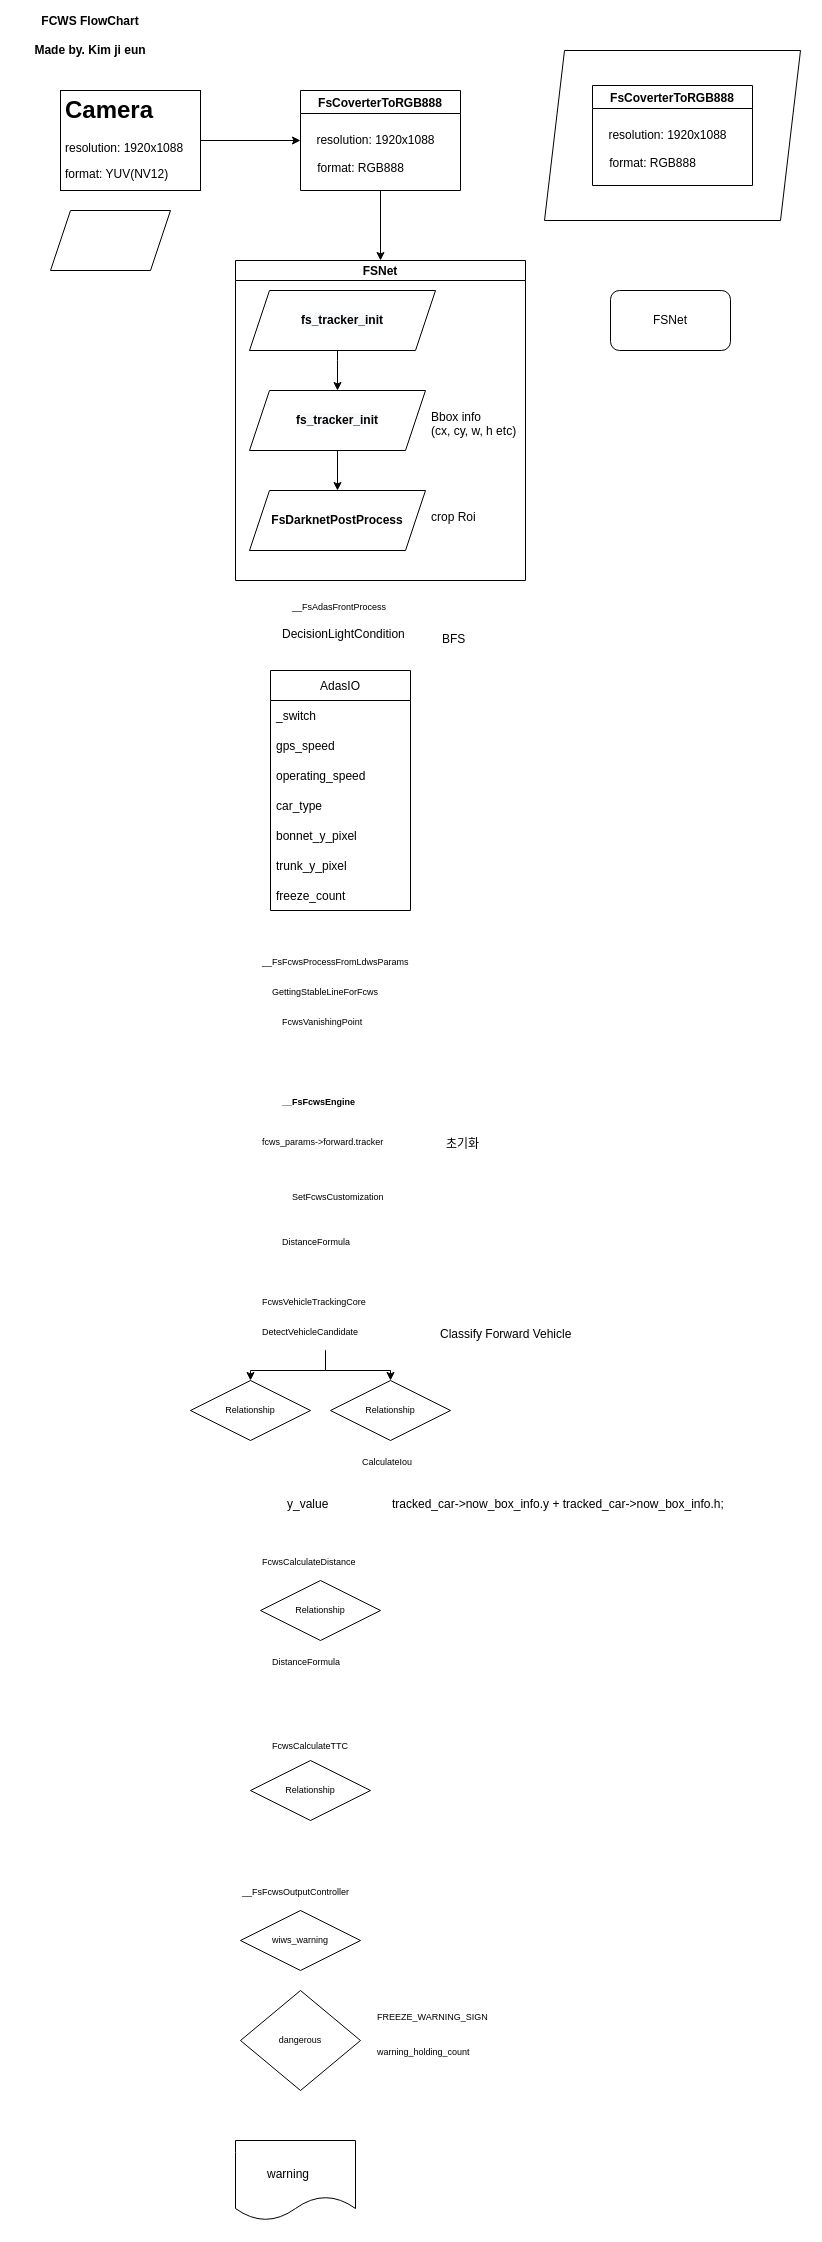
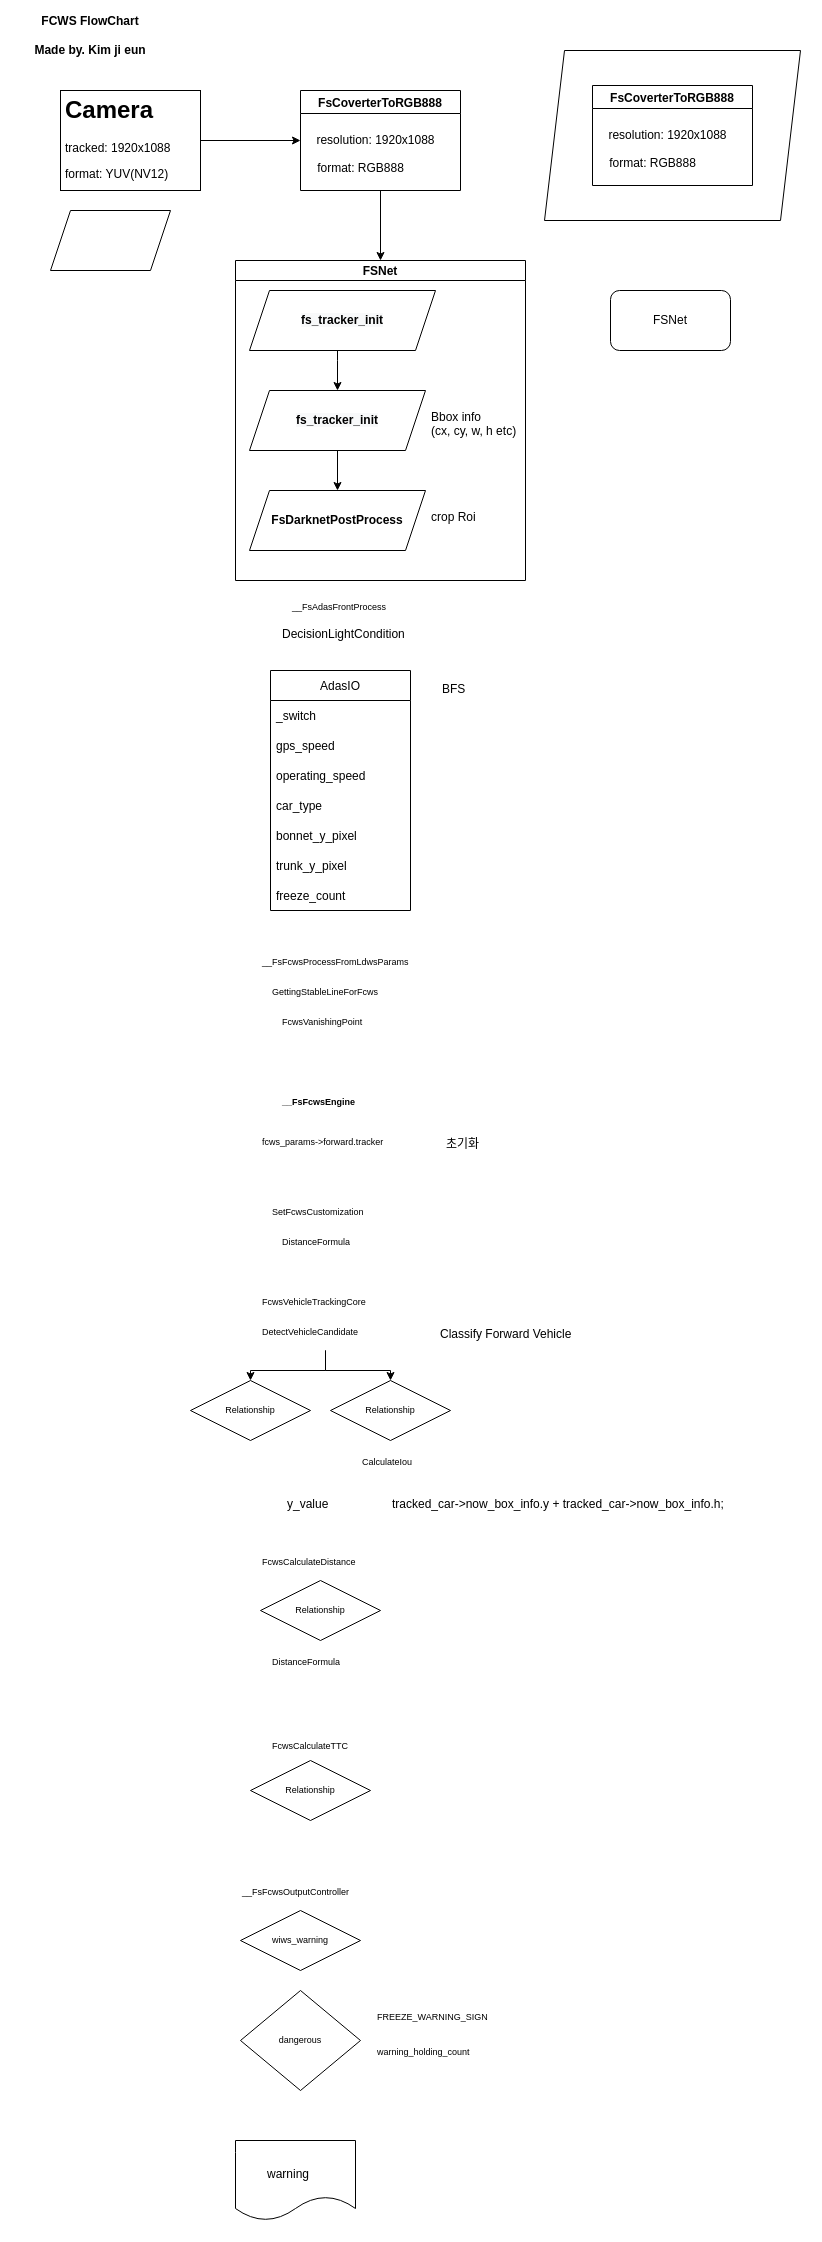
  <mxCell id="0" />
  <mxCell id="1" parent="0" />
  <mxCell id="2" value="" style="edgeStyle=orthogonalEdgeStyle;rounded=0;orthogonalLoop=1;jettySize=auto;html=1;fontSize=12;fontColor=#000000;entryX=0;entryY=0.5;entryDx=0;entryDy=0;" parent="1" source="3" target="13" edge="1"><mxGeometry relative="1" as="geometry"><mxPoint x="370" y="160" as="targetPoint" /></mxGeometry></mxCell>
- <mxCell id="3" value="&lt;h1&gt;Camera&lt;/h1&gt;&lt;p&gt;resolution: 1920x1088&lt;/p&gt;&lt;p&gt;format: YUV(NV12)&lt;/p&gt;" style="text;html=1;spacing=5;spacingTop=-20;whiteSpace=wrap;overflow=hidden;rounded=0;strokeColor=default;" parent="1" vertex="1"><mxGeometry x="60" y="90" width="140" height="100" as="geometry" /></mxCell>
+ <mxCell id="3" value="&lt;h1&gt;Camera&lt;/h1&gt;&lt;p&gt;tracked: 1920x1088&lt;/p&gt;&lt;p&gt;format: YUV(NV12)&lt;/p&gt;" style="text;html=1;spacing=5;spacingTop=-20;whiteSpace=wrap;overflow=hidden;rounded=0;strokeColor=default;" parent="1" vertex="1"><mxGeometry x="60" y="90" width="140" height="100" as="geometry" /></mxCell>
  <mxCell id="4" value="AdasIO" style="swimlane;fontStyle=0;childLayout=stackLayout;horizontal=1;startSize=30;horizontalStack=0;resizeParent=1;resizeParentMax=0;resizeLast=0;collapsible=1;marginBottom=0;strokeColor=default;fillColor=none;" parent="1" vertex="1"><mxGeometry x="270" y="670" width="140" height="240" as="geometry" /></mxCell>
  <mxCell id="5" value="_switch" style="text;strokeColor=none;fillColor=none;align=left;verticalAlign=middle;spacingLeft=4;spacingRight=4;overflow=hidden;points=[[0,0.5],[1,0.5]];portConstraint=eastwest;rotatable=0;" parent="4" vertex="1"><mxGeometry y="30" width="140" height="30" as="geometry" /></mxCell>
  <mxCell id="6" value="gps_speed" style="text;strokeColor=none;fillColor=none;align=left;verticalAlign=middle;spacingLeft=4;spacingRight=4;overflow=hidden;points=[[0,0.5],[1,0.5]];portConstraint=eastwest;rotatable=0;" parent="4" vertex="1"><mxGeometry y="60" width="140" height="30" as="geometry" /></mxCell>
  <mxCell id="7" value="operating_speed" style="text;strokeColor=none;fillColor=none;align=left;verticalAlign=middle;spacingLeft=4;spacingRight=4;overflow=hidden;points=[[0,0.5],[1,0.5]];portConstraint=eastwest;rotatable=0;" parent="4" vertex="1"><mxGeometry y="90" width="140" height="30" as="geometry" /></mxCell>
  <mxCell id="8" value="car_type" style="text;strokeColor=none;fillColor=none;align=left;verticalAlign=middle;spacingLeft=4;spacingRight=4;overflow=hidden;points=[[0,0.5],[1,0.5]];portConstraint=eastwest;rotatable=0;" parent="4" vertex="1"><mxGeometry y="120" width="140" height="30" as="geometry" /></mxCell>
  <mxCell id="9" value="bonnet_y_pixel" style="text;strokeColor=none;fillColor=none;align=left;verticalAlign=middle;spacingLeft=4;spacingRight=4;overflow=hidden;points=[[0,0.5],[1,0.5]];portConstraint=eastwest;rotatable=0;" parent="4" vertex="1"><mxGeometry y="150" width="140" height="30" as="geometry" /></mxCell>
  <mxCell id="10" value="trunk_y_pixel" style="text;strokeColor=none;fillColor=none;align=left;verticalAlign=middle;spacingLeft=4;spacingRight=4;overflow=hidden;points=[[0,0.5],[1,0.5]];portConstraint=eastwest;rotatable=0;" parent="4" vertex="1"><mxGeometry y="180" width="140" height="30" as="geometry" /></mxCell>
  <mxCell id="11" value="freeze_count" style="text;strokeColor=none;fillColor=none;align=left;verticalAlign=middle;spacingLeft=4;spacingRight=4;overflow=hidden;points=[[0,0.5],[1,0.5]];portConstraint=eastwest;rotatable=0;" parent="4" vertex="1"><mxGeometry y="210" width="140" height="30" as="geometry" /></mxCell>
  <mxCell id="12" value="" style="edgeStyle=orthogonalEdgeStyle;rounded=0;orthogonalLoop=1;jettySize=auto;html=1;fontSize=12;fontColor=#000000;entryX=0.5;entryY=0;entryDx=0;entryDy=0;" parent="1" source="13" target="17" edge="1"><mxGeometry relative="1" as="geometry" /></mxCell>
  <mxCell id="13" value="FsCoverterToRGB888" style="swimlane;fontColor=#000000;strokeColor=default;fillColor=none;" parent="1" vertex="1"><mxGeometry x="300" y="90" width="160" height="100" as="geometry"><mxRectangle x="350" y="80" width="160" height="23" as="alternateBounds" /></mxGeometry></mxCell>
  <mxCell id="14" value="&lt;font style=&quot;font-size: 12px;&quot;&gt;resolution: 1920x1088&lt;/font&gt;" style="text;html=1;align=center;verticalAlign=middle;resizable=0;points=[];autosize=1;strokeColor=none;fillColor=none;fontSize=12;fontColor=#000000;" parent="13" vertex="1"><mxGeometry x="10" y="40" width="130" height="20" as="geometry" /></mxCell>
  <mxCell id="15" value="&lt;font style=&quot;font-size: 12px;&quot;&gt;format: RGB888&lt;/font&gt;" style="text;html=1;align=center;verticalAlign=middle;resizable=0;points=[];autosize=1;strokeColor=none;fillColor=none;fontSize=12;fontColor=#000000;" parent="13" vertex="1"><mxGeometry x="10" y="68" width="100" height="20" as="geometry" /></mxCell>
  <mxCell id="16" value="FCWS FlowChart&lt;br&gt;&lt;br&gt;Made by. Kim ji eun" style="text;html=1;strokeColor=none;fillColor=none;align=center;verticalAlign=middle;whiteSpace=wrap;rounded=0;fontSize=12;fontColor=#000000;fontStyle=1" parent="1" vertex="1"><mxGeometry y="20" width="140" height="30" as="geometry" x="20" /></mxCell>
  <mxCell id="17" value="FSNet" style="swimlane;startSize=20;horizontal=1;containerType=tree;fontSize=12;fontColor=#000000;strokeColor=default;fillColor=none;" parent="1" vertex="1"><mxGeometry x="235" y="260" width="290" height="320" as="geometry" /></mxCell>
  <mxCell id="18" value="Bbox info&#10;(cx, cy, w, h etc)" style="text;strokeColor=none;fillColor=none;spacingLeft=4;spacingRight=4;overflow=hidden;rotatable=0;points=[[0,0.5],[1,0.5]];portConstraint=eastwest;fontSize=12;fontColor=#000000;" parent="17" vertex="1"><mxGeometry x="190" y="142.5" width="100" height="35" as="geometry" /></mxCell>
  <mxCell id="19" value="&#10;&#10;&lt;b style=&quot;color: rgb(0, 0, 0); font-family: helvetica; font-size: 12px; font-style: normal; letter-spacing: normal; text-indent: 0px; text-transform: none; word-spacing: 0px; background-color: rgb(248, 249, 250); text-align: left;&quot;&gt;fs_tracker_init&lt;/b&gt;&#10;&#10;" style="shape=parallelogram;perimeter=parallelogramPerimeter;whiteSpace=wrap;html=1;fixedSize=1;fontSize=12;fontColor=#000000;strokeColor=default;fillColor=none;" parent="17" vertex="1"><mxGeometry x="14" y="30" width="186" height="60" as="geometry" /></mxCell>
  <mxCell id="20" value="" style="edgeStyle=orthogonalEdgeStyle;rounded=0;orthogonalLoop=1;jettySize=auto;html=1;" parent="17" source="19" target="23" edge="1"><mxGeometry relative="1" as="geometry"><Array as="points"><mxPoint x="102" y="100" /><mxPoint x="102" y="100" /></Array></mxGeometry></mxCell>
  <mxCell id="21" value="&lt;b&gt;FsDarknetPostProcess&lt;/b&gt;" style="shape=parallelogram;perimeter=parallelogramPerimeter;whiteSpace=wrap;html=1;fixedSize=1;fontSize=12;fontColor=#000000;strokeColor=default;fillColor=none;" parent="17" vertex="1"><mxGeometry x="14" y="230" width="176" height="60" as="geometry" /></mxCell>
  <mxCell id="22" value="" style="edgeStyle=orthogonalEdgeStyle;rounded=0;orthogonalLoop=1;jettySize=auto;html=1;" parent="17" source="23" target="21" edge="1"><mxGeometry relative="1" as="geometry"><mxPoint x="392.0" y="310" as="sourcePoint" /></mxGeometry></mxCell>
  <mxCell id="23" value="&#10;&#10;&lt;b style=&quot;color: rgb(0, 0, 0); font-family: helvetica; font-size: 12px; font-style: normal; letter-spacing: normal; text-indent: 0px; text-transform: none; word-spacing: 0px; background-color: rgb(248, 249, 250); text-align: left;&quot;&gt;fs_tracker_init&lt;/b&gt;&#10;&#10;" style="shape=parallelogram;perimeter=parallelogramPerimeter;whiteSpace=wrap;html=1;fixedSize=1;fontSize=12;fontColor=#000000;strokeColor=default;fillColor=none;" parent="17" vertex="1"><mxGeometry x="14" y="130" width="176" height="60" as="geometry" /></mxCell>
  <mxCell id="24" value="crop Roi" style="text;strokeColor=none;fillColor=none;spacingLeft=4;spacingRight=4;overflow=hidden;rotatable=0;points=[[0,0.5],[1,0.5]];portConstraint=eastwest;fontSize=12;fontColor=#000000;" parent="17" vertex="1"><mxGeometry x="190" y="242.5" width="100" height="35" as="geometry" /></mxCell>
  <mxCell id="25" value="__FsAdasFrontProcess" style="text;whiteSpace=wrap;html=1;fontSize=9;fontColor=#000000;" parent="1" vertex="1"><mxGeometry x="290" y="594.5" width="130" height="30" as="geometry" /></mxCell>
  <mxCell id="26" value="__FsFcwsProcessFromLdwsParams" style="text;whiteSpace=wrap;html=1;fontSize=9;fontColor=#000000;" parent="1" vertex="1"><mxGeometry x="260" y="950" width="190" height="30" as="geometry" /></mxCell>
  <mxCell id="27" value="GettingStableLineForFcws" style="text;whiteSpace=wrap;html=1;fontSize=9;fontColor=#000000;" parent="1" vertex="1"><mxGeometry x="270" y="980" width="140" height="30" as="geometry" /></mxCell>
  <mxCell id="28" value="FcwsVanishingPoint" style="text;whiteSpace=wrap;html=1;fontSize=9;fontColor=#000000;" parent="1" vertex="1"><mxGeometry x="280" y="1010" width="110" height="30" as="geometry" /></mxCell>
  <mxCell id="29" value="__FsFcwsEngine" style="text;whiteSpace=wrap;html=1;fontSize=9;fontColor=#000000;container=1;fontStyle=1" parent="1" vertex="1"><mxGeometry x="280" y="1090" width="100" height="30" as="geometry" /></mxCell>
  <mxCell id="30" value="fcws_params-&gt;forward.tracker" style="text;whiteSpace=wrap;html=1;fontSize=9;fontColor=#000000;" parent="1" vertex="1"><mxGeometry x="260" y="1130" width="160" height="30" as="geometry" /></mxCell>
  <mxCell id="31" value="초기화" style="text;strokeColor=none;fillColor=none;spacingLeft=4;spacingRight=4;overflow=hidden;rotatable=0;points=[[0,0.5],[1,0.5]];portConstraint=eastwest;fontSize=12;fontColor=#000000;" parent="1" vertex="1"><mxGeometry x="440" y="1130" width="80" height="30" as="geometry" /></mxCell>
- <mxCell id="32" value="SetFcwsCustomization" style="text;whiteSpace=wrap;html=1;fontSize=9;fontColor=#000000;" parent="1" vertex="1"><mxGeometry x="290" y="1185" width="130" height="30" as="geometry" /></mxCell>
+ <mxCell id="32" value="SetFcwsCustomization" style="text;whiteSpace=wrap;html=1;fontSize=9;fontColor=#000000;" parent="1" vertex="1"><mxGeometry x="270" y="1200" width="130" height="30" as="geometry" /></mxCell>
  <mxCell id="33" value="DistanceFormula" style="text;whiteSpace=wrap;html=1;fontSize=9;fontColor=#000000;" parent="1" vertex="1"><mxGeometry x="280" y="1230" width="100" height="30" as="geometry" /></mxCell>
  <mxCell id="34" value="FcwsVehicleTrackingCore" style="text;whiteSpace=wrap;html=1;fontSize=9;fontColor=#000000;" parent="1" vertex="1"><mxGeometry x="260" y="1290" width="140" height="30" as="geometry" /></mxCell>
  <mxCell id="35" value="" style="edgeStyle=orthogonalEdgeStyle;rounded=0;orthogonalLoop=1;jettySize=auto;html=1;entryX=0.5;entryY=0;entryDx=0;entryDy=0;" edge="1" parent="1" source="36" target="39"><mxGeometry relative="1" as="geometry" /></mxCell>
  <mxCell id="36" value="DetectVehicleCandidate" style="text;whiteSpace=wrap;html=1;fontSize=9;fontColor=#000000;" parent="1" vertex="1"><mxGeometry x="260" y="1320" width="130" height="30" as="geometry" /></mxCell>
  <mxCell id="37" value="Classify Forward Vehicle" style="text;strokeColor=none;fillColor=none;spacingLeft=4;spacingRight=4;overflow=hidden;rotatable=0;points=[[0,0.5],[1,0.5]];portConstraint=eastwest;fontSize=12;fontColor=#000000;" parent="1" vertex="1"><mxGeometry x="434" y="1320" width="230" height="30" as="geometry" /></mxCell>
  <mxCell id="38" value="CalculateIou" style="text;whiteSpace=wrap;html=1;fontSize=9;fontColor=#000000;" parent="1" vertex="1"><mxGeometry x="360" y="1450" width="80" height="30" as="geometry" /></mxCell>
  <mxCell id="39" value="Relationship" style="shape=rhombus;perimeter=rhombusPerimeter;whiteSpace=wrap;html=1;align=center;fontSize=9;fontColor=#000000;strokeColor=default;fillColor=none;" parent="1" vertex="1"><mxGeometry x="190" y="1380" width="120" height="60" as="geometry" /></mxCell>
  <mxCell id="40" value="FcwsCalculateDistance" style="text;whiteSpace=wrap;html=1;fontSize=9;fontColor=#000000;" parent="1" vertex="1"><mxGeometry x="260" y="1550" width="130" height="30" as="geometry" /></mxCell>
  <mxCell id="41" value="Relationship" style="shape=rhombus;perimeter=rhombusPerimeter;whiteSpace=wrap;html=1;align=center;fontSize=9;fontColor=#000000;strokeColor=default;fillColor=none;" parent="1" vertex="1"><mxGeometry x="260" y="1580" width="120" height="60" as="geometry" /></mxCell>
  <mxCell id="42" value="DistanceFormula" style="text;whiteSpace=wrap;html=1;fontSize=9;fontColor=#000000;" parent="1" vertex="1"><mxGeometry x="270" y="1650" width="100" height="30" as="geometry" /></mxCell>
  <mxCell id="43" value="FcwsCalculateTTC" style="text;whiteSpace=wrap;html=1;fontSize=9;fontColor=#000000;" parent="1" vertex="1"><mxGeometry x="270" y="1734" width="110" height="30" as="geometry" /></mxCell>
  <mxCell id="44" value="Relationship" style="shape=rhombus;perimeter=rhombusPerimeter;whiteSpace=wrap;html=1;align=center;fontSize=9;fontColor=#000000;strokeColor=default;fillColor=none;" parent="1" vertex="1"><mxGeometry x="250" y="1760" width="120" height="60" as="geometry" /></mxCell>
  <mxCell id="45" value="__FsFcwsOutputController" style="text;whiteSpace=wrap;html=1;fontSize=9;fontColor=#000000;" parent="1" vertex="1"><mxGeometry x="240" y="1880" width="140" height="30" as="geometry" /></mxCell>
  <mxCell id="46" value="wiws_warning" style="shape=rhombus;perimeter=rhombusPerimeter;whiteSpace=wrap;html=1;align=center;fontSize=9;fontColor=#000000;strokeColor=default;fillColor=none;" parent="1" vertex="1"><mxGeometry x="240" y="1910" width="120" height="60" as="geometry" /></mxCell>
  <mxCell id="47" value="dangerous" style="shape=rhombus;perimeter=rhombusPerimeter;whiteSpace=wrap;html=1;align=center;fontSize=9;fontColor=#000000;strokeColor=default;fillColor=none;" parent="1" vertex="1"><mxGeometry x="240" y="1990" width="120" height="100" as="geometry" /></mxCell>
  <mxCell id="48" value="FREEZE_WARNING_SIGN" style="text;whiteSpace=wrap;html=1;fontSize=9;fontColor=#000000;" parent="1" vertex="1"><mxGeometry x="375" y="2005" width="150" height="30" as="geometry" /></mxCell>
  <mxCell id="49" value="warning_holding_count" style="text;whiteSpace=wrap;html=1;fontSize=9;fontColor=#000000;" parent="1" vertex="1"><mxGeometry x="375" y="2040" width="130" height="30" as="geometry" /></mxCell>
  <mxCell id="50" value="DecisionLightCondition" style="text;whiteSpace=wrap;html=1;" vertex="1" parent="1"><mxGeometry x="280" y="620" width="150" height="30" as="geometry" /></mxCell>
- <mxCell id="51" value="BFS" style="text;whiteSpace=wrap;html=1;" vertex="1" parent="1"><mxGeometry x="440" y="624.5" width="50" height="30" as="geometry" /></mxCell>
+ <mxCell id="51" value="BFS" style="text;whiteSpace=wrap;html=1;" vertex="1" parent="1"><mxGeometry x="440" y="674.5" width="50" height="30" as="geometry" /></mxCell>
  <mxCell id="52" value="FSNet" style="rounded=1;whiteSpace=wrap;html=1;" vertex="1" parent="1"><mxGeometry x="610" y="290" width="120" height="60" as="geometry" /></mxCell>
  <mxCell id="53" value="" style="shape=parallelogram;perimeter=parallelogramPerimeter;whiteSpace=wrap;html=1;fixedSize=1;" vertex="1" parent="1"><mxGeometry x="50" y="210" width="120" height="60" as="geometry" /></mxCell>
  <mxCell id="54" value="" style="shape=parallelogram;perimeter=parallelogramPerimeter;whiteSpace=wrap;html=1;fixedSize=1;" vertex="1" parent="1"><mxGeometry x="544" y="50" width="256" height="170" as="geometry" /></mxCell>
  <mxCell id="55" value="FsCoverterToRGB888" style="swimlane;fontColor=#000000;strokeColor=default;fillColor=none;" vertex="1" parent="1"><mxGeometry x="592" y="85" width="160" height="100" as="geometry"><mxRectangle x="350" y="80" width="160" height="23" as="alternateBounds" /></mxGeometry></mxCell>
  <mxCell id="56" value="&lt;font style=&quot;font-size: 12px;&quot;&gt;resolution: 1920x1088&lt;/font&gt;" style="text;html=1;align=center;verticalAlign=middle;resizable=0;points=[];autosize=1;strokeColor=none;fillColor=none;fontSize=12;fontColor=#000000;" vertex="1" parent="55"><mxGeometry x="10" y="40" width="130" height="20" as="geometry" /></mxCell>
  <mxCell id="57" value="&lt;font style=&quot;font-size: 12px;&quot;&gt;format: RGB888&lt;/font&gt;" style="text;html=1;align=center;verticalAlign=middle;resizable=0;points=[];autosize=1;strokeColor=none;fillColor=none;fontSize=12;fontColor=#000000;" vertex="1" parent="55"><mxGeometry x="10" y="68" width="100" height="20" as="geometry" /></mxCell>
  <mxCell id="58" value="" style="shape=document;whiteSpace=wrap;html=1;boundedLbl=1;" vertex="1" parent="1"><mxGeometry x="235" y="2140" width="120" height="80" as="geometry" /></mxCell>
  <mxCell id="59" value="warning" style="text;whiteSpace=wrap;html=1;" vertex="1" parent="1"><mxGeometry x="265" y="2160" width="70" height="30" as="geometry" /></mxCell>
  <mxCell id="60" value="Relationship" style="shape=rhombus;perimeter=rhombusPerimeter;whiteSpace=wrap;html=1;align=center;fontSize=9;fontColor=#000000;strokeColor=default;fillColor=none;" vertex="1" parent="1"><mxGeometry x="330" y="1380" width="120" height="60" as="geometry" /></mxCell>
  <mxCell id="61" value="" style="edgeStyle=orthogonalEdgeStyle;rounded=0;orthogonalLoop=1;jettySize=auto;html=1;entryX=0.5;entryY=0;entryDx=0;entryDy=0;exitX=0.5;exitY=1;exitDx=0;exitDy=0;" edge="1" parent="1" source="36" target="60"><mxGeometry relative="1" as="geometry"><mxPoint x="335" y="1360" as="sourcePoint" /><mxPoint x="260" y="1390" as="targetPoint" /></mxGeometry></mxCell>
  <mxCell id="62" value="y_value" style="text;whiteSpace=wrap;html=1;" vertex="1" parent="1"><mxGeometry x="285" y="1490" width="70" height="30" as="geometry" /></mxCell>
  <mxCell id="63" value="tracked_car-&gt;now_box_info.y + tracked_car-&gt;now_box_info.h;" style="text;whiteSpace=wrap;html=1;" vertex="1" parent="1"><mxGeometry x="390" y="1490" width="360" height="30" as="geometry" /></mxCell>
